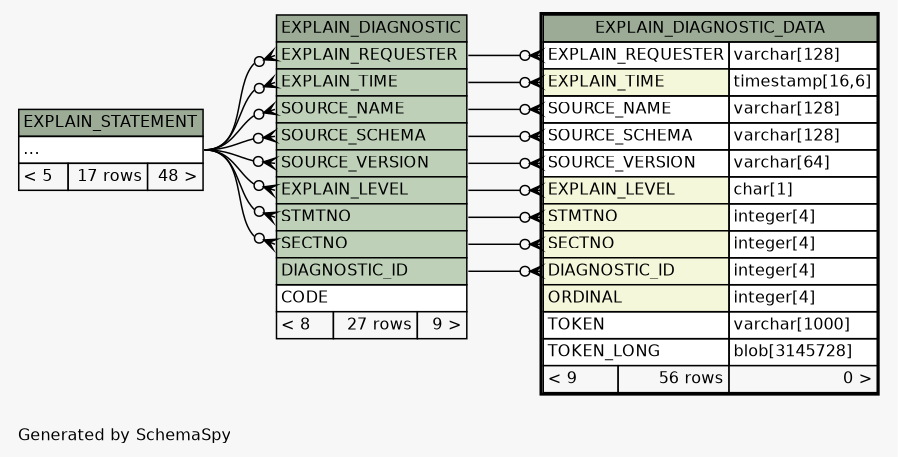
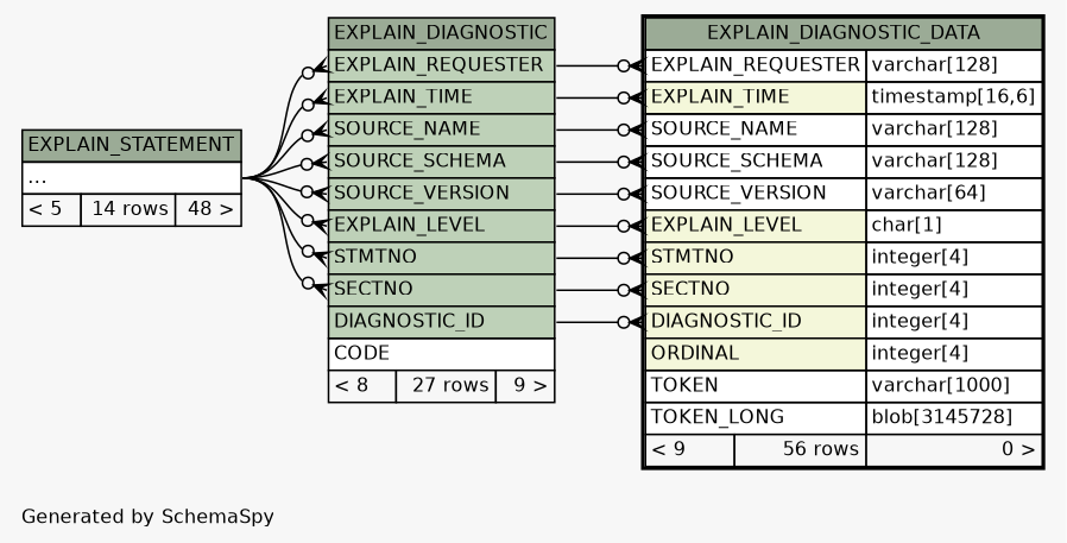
  digraph {
    bgcolor="#f7f7f7"
    fontname=Helvetica
    fontsize=11
    label="\nGenerated by SchemaSpy"
    labeljust=l
    nodesep=0.18
    rankdir=RL
    ranksep=0.46
    node [fontname=Helvetica fontsize=11 shape=plaintext]
    edge [arrowhead=none arrowsize=0.8 arrowtail=crowodot dir=back headport="elipses:e" tailport="EXPLAIN_LEVEL:w"]
    n1 [label=<     <TABLE BORDER="0" CELLBORDER="1" CELLSPACING="0" BGCOLOR="#ffffff">       <TR><TD COLSPAN="3" BGCOLOR="#9bab96" ALIGN="CENTER">EXPLAIN_DIAGNOSTIC</TD></TR>       <TR><TD PORT="EXPLAIN_REQUESTER" COLSPAN="3" BGCOLOR="#bed1b8" ALIGN="LEFT">EXPLAIN_REQUESTER</TD></TR>       <TR><TD PORT="EXPLAIN_TIME" COLSPAN="3" BGCOLOR="#bed1b8" ALIGN="LEFT">EXPLAIN_TIME</TD></TR>       <TR><TD PORT="SOURCE_NAME" COLSPAN="3" BGCOLOR="#bed1b8" ALIGN="LEFT">SOURCE_NAME</TD></TR>       <TR><TD PORT="SOURCE_SCHEMA" COLSPAN="3" BGCOLOR="#bed1b8" ALIGN="LEFT">SOURCE_SCHEMA</TD></TR>       <TR><TD PORT="SOURCE_VERSION" COLSPAN="3" BGCOLOR="#bed1b8" ALIGN="LEFT">SOURCE_VERSION</TD></TR>       <TR><TD PORT="EXPLAIN_LEVEL" COLSPAN="3" BGCOLOR="#bed1b8" ALIGN="LEFT">EXPLAIN_LEVEL</TD></TR>       <TR><TD PORT="STMTNO" COLSPAN="3" BGCOLOR="#bed1b8" ALIGN="LEFT">STMTNO</TD></TR>       <TR><TD PORT="SECTNO" COLSPAN="3" BGCOLOR="#bed1b8" ALIGN="LEFT">SECTNO</TD></TR>       <TR><TD PORT="DIAGNOSTIC_ID" COLSPAN="3" BGCOLOR="#bed1b8" ALIGN="LEFT">DIAGNOSTIC_ID</TD></TR>       <TR><TD PORT="CODE" COLSPAN="3" ALIGN="LEFT">CODE</TD></TR>       <TR><TD ALIGN="LEFT" BGCOLOR="#f7f7f7">&lt; 8</TD><TD ALIGN="RIGHT" BGCOLOR="#f7f7f7">27 rows</TD><TD ALIGN="RIGHT" BGCOLOR="#f7f7f7">9 &gt;</TD></TR>     </TABLE>>]
-   n2 [label=<     <TABLE BORDER="0" CELLBORDER="1" CELLSPACING="0" BGCOLOR="#ffffff">       <TR><TD COLSPAN="3" BGCOLOR="#9bab96" ALIGN="CENTER">EXPLAIN_STATEMENT</TD></TR>       <TR><TD PORT="elipses" COLSPAN="3" ALIGN="LEFT">...</TD></TR>       <TR><TD ALIGN="LEFT" BGCOLOR="#f7f7f7">&lt; 5</TD><TD ALIGN="RIGHT" BGCOLOR="#f7f7f7">17 rows</TD><TD ALIGN="RIGHT" BGCOLOR="#f7f7f7">48 &gt;</TD></TR>     </TABLE>>]
+   n2 [label=<     <TABLE BORDER="0" CELLBORDER="1" CELLSPACING="0" BGCOLOR="#ffffff">       <TR><TD COLSPAN="3" BGCOLOR="#9bab96" ALIGN="CENTER">EXPLAIN_STATEMENT</TD></TR>       <TR><TD PORT="elipses" COLSPAN="3" ALIGN="LEFT">...</TD></TR>       <TR><TD ALIGN="LEFT" BGCOLOR="#f7f7f7">&lt; 5</TD><TD ALIGN="RIGHT" BGCOLOR="#f7f7f7">14 rows</TD><TD ALIGN="RIGHT" BGCOLOR="#f7f7f7">48 &gt;</TD></TR>     </TABLE>>]
    n3 [label=<     <TABLE BORDER="2" CELLBORDER="1" CELLSPACING="0" BGCOLOR="#ffffff">       <TR><TD COLSPAN="3" BGCOLOR="#9bab96" ALIGN="CENTER">EXPLAIN_DIAGNOSTIC_DATA</TD></TR>       <TR><TD PORT="EXPLAIN_REQUESTER" COLSPAN="2" ALIGN="LEFT">EXPLAIN_REQUESTER</TD><TD PORT="EXPLAIN_REQUESTER.type" ALIGN="LEFT">varchar[128]</TD></TR>       <TR><TD PORT="EXPLAIN_TIME" COLSPAN="2" BGCOLOR="#f4f7da" ALIGN="LEFT">EXPLAIN_TIME</TD><TD PORT="EXPLAIN_TIME.type" ALIGN="LEFT">timestamp[16,6]</TD></TR>       <TR><TD PORT="SOURCE_NAME" COLSPAN="2" ALIGN="LEFT">SOURCE_NAME</TD><TD PORT="SOURCE_NAME.type" ALIGN="LEFT">varchar[128]</TD></TR>       <TR><TD PORT="SOURCE_SCHEMA" COLSPAN="2" ALIGN="LEFT">SOURCE_SCHEMA</TD><TD PORT="SOURCE_SCHEMA.type" ALIGN="LEFT">varchar[128]</TD></TR>       <TR><TD PORT="SOURCE_VERSION" COLSPAN="2" ALIGN="LEFT">SOURCE_VERSION</TD><TD PORT="SOURCE_VERSION.type" ALIGN="LEFT">varchar[64]</TD></TR>       <TR><TD PORT="EXPLAIN_LEVEL" COLSPAN="2" BGCOLOR="#f4f7da" ALIGN="LEFT">EXPLAIN_LEVEL</TD><TD PORT="EXPLAIN_LEVEL.type" ALIGN="LEFT">char[1]</TD></TR>       <TR><TD PORT="STMTNO" COLSPAN="2" BGCOLOR="#f4f7da" ALIGN="LEFT">STMTNO</TD><TD PORT="STMTNO.type" ALIGN="LEFT">integer[4]</TD></TR>       <TR><TD PORT="SECTNO" COLSPAN="2" BGCOLOR="#f4f7da" ALIGN="LEFT">SECTNO</TD><TD PORT="SECTNO.type" ALIGN="LEFT">integer[4]</TD></TR>       <TR><TD PORT="DIAGNOSTIC_ID" COLSPAN="2" BGCOLOR="#f4f7da" ALIGN="LEFT">DIAGNOSTIC_ID</TD><TD PORT="DIAGNOSTIC_ID.type" ALIGN="LEFT">integer[4]</TD></TR>       <TR><TD PORT="ORDINAL" COLSPAN="2" BGCOLOR="#f4f7da" ALIGN="LEFT">ORDINAL</TD><TD PORT="ORDINAL.type" ALIGN="LEFT">integer[4]</TD></TR>       <TR><TD PORT="TOKEN" COLSPAN="2" ALIGN="LEFT">TOKEN</TD><TD PORT="TOKEN.type" ALIGN="LEFT">varchar[1000]</TD></TR>       <TR><TD PORT="TOKEN_LONG" COLSPAN="2" ALIGN="LEFT">TOKEN_LONG</TD><TD PORT="TOKEN_LONG.type" ALIGN="LEFT">blob[3145728]</TD></TR>       <TR><TD ALIGN="LEFT" BGCOLOR="#f7f7f7">&lt; 9</TD><TD ALIGN="RIGHT" BGCOLOR="#f7f7f7">56 rows</TD><TD ALIGN="RIGHT" BGCOLOR="#f7f7f7">0 &gt;</TD></TR>     </TABLE>>]
    n1 -> n2
    n1 -> n2 [tailport="EXPLAIN_REQUESTER:w"]
    n1 -> n2 [tailport="EXPLAIN_TIME:w"]
    n1 -> n2 [tailport="SECTNO:w"]
    n1 -> n2 [tailport="SOURCE_NAME:w"]
    n1 -> n2 [tailport="SOURCE_SCHEMA:w"]
    n1 -> n2 [tailport="SOURCE_VERSION:w"]
    n1 -> n2 [tailport="STMTNO:w"]
    n3 -> n1 [headport="DIAGNOSTIC_ID:e" tailport="DIAGNOSTIC_ID:w"]
    n3 -> n1 [headport="EXPLAIN_LEVEL:e"]
    n3 -> n1 [headport="EXPLAIN_REQUESTER:e" tailport="EXPLAIN_REQUESTER:w"]
    n3 -> n1 [headport="EXPLAIN_TIME:e" tailport="EXPLAIN_TIME:w"]
    n3 -> n1 [headport="SECTNO:e" tailport="SECTNO:w"]
    n3 -> n1 [headport="SOURCE_NAME:e" tailport="SOURCE_NAME:w"]
    n3 -> n1 [headport="SOURCE_SCHEMA:e" tailport="SOURCE_SCHEMA:w"]
    n3 -> n1 [headport="SOURCE_VERSION:e" tailport="SOURCE_VERSION:w"]
    n3 -> n1 [headport="STMTNO:e" tailport="STMTNO:w"]
  }
